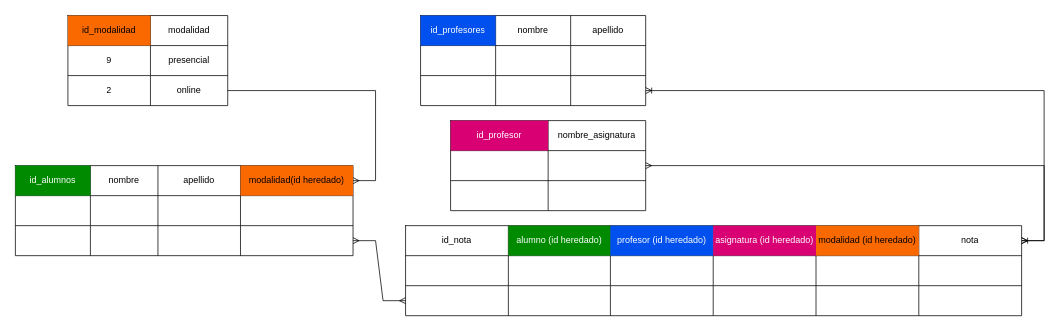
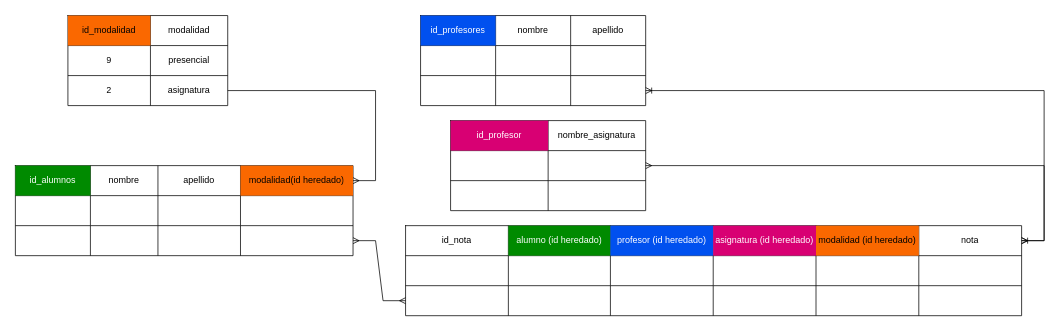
  <mxCell id="0" />
  <mxCell id="1" parent="0" />
  <mxCell id="2" value="" style="shape=table;html=1;whiteSpace=wrap;startSize=0;container=1;collapsible=0;childLayout=tableLayout;" vertex="1" parent="1"><mxGeometry x="20" y="220" width="450" height="120" as="geometry" /></mxCell>
  <mxCell id="3" value="" style="shape=partialRectangle;html=1;whiteSpace=wrap;collapsible=0;dropTarget=0;pointerEvents=0;fillColor=none;top=0;left=0;bottom=0;right=0;points=[[0,0.5],[1,0.5]];portConstraint=eastwest;" vertex="1" parent="2"><mxGeometry width="450" height="40" as="geometry" /></mxCell>
  <mxCell id="4" value="id_alumnos" style="shape=partialRectangle;html=1;whiteSpace=wrap;connectable=0;fillColor=#008a00;top=0;left=0;bottom=0;right=0;overflow=hidden;pointerEvents=1;fontColor=#ffffff;strokeColor=#005700;" vertex="1" parent="3"><mxGeometry width="100" height="40" as="geometry"><mxRectangle width="100" height="40" as="alternateBounds" /></mxGeometry></mxCell>
  <mxCell id="5" value="nombre" style="shape=partialRectangle;html=1;whiteSpace=wrap;connectable=0;fillColor=none;top=0;left=0;bottom=0;right=0;overflow=hidden;pointerEvents=1;" vertex="1" parent="3"><mxGeometry x="100" width="90" height="40" as="geometry"><mxRectangle width="90" height="40" as="alternateBounds" /></mxGeometry></mxCell>
  <mxCell id="6" value="apellido" style="shape=partialRectangle;html=1;whiteSpace=wrap;connectable=0;fillColor=none;top=0;left=0;bottom=0;right=0;overflow=hidden;pointerEvents=1;" vertex="1" parent="3"><mxGeometry x="190" width="110" height="40" as="geometry"><mxRectangle width="110" height="40" as="alternateBounds" /></mxGeometry></mxCell>
  <mxCell id="7" value="modalidad(id heredado)" style="shape=partialRectangle;html=1;whiteSpace=wrap;connectable=0;fillColor=#fa6800;top=0;left=0;bottom=0;right=0;overflow=hidden;pointerEvents=1;fontColor=#000000;strokeColor=#C73500;" vertex="1" parent="3"><mxGeometry x="300" width="150" height="40" as="geometry"><mxRectangle width="150" height="40" as="alternateBounds" /></mxGeometry></mxCell>
  <mxCell id="8" value="" style="shape=partialRectangle;html=1;whiteSpace=wrap;collapsible=0;dropTarget=0;pointerEvents=0;fillColor=none;top=0;left=0;bottom=0;right=0;points=[[0,0.5],[1,0.5]];portConstraint=eastwest;" vertex="1" parent="2"><mxGeometry y="40" width="450" height="40" as="geometry" /></mxCell>
  <mxCell id="9" value="" style="shape=partialRectangle;html=1;whiteSpace=wrap;connectable=0;fillColor=none;top=0;left=0;bottom=0;right=0;overflow=hidden;pointerEvents=1;" vertex="1" parent="8"><mxGeometry width="100" height="40" as="geometry"><mxRectangle width="100" height="40" as="alternateBounds" /></mxGeometry></mxCell>
  <mxCell id="10" value="" style="shape=partialRectangle;html=1;whiteSpace=wrap;connectable=0;fillColor=none;top=0;left=0;bottom=0;right=0;overflow=hidden;pointerEvents=1;" vertex="1" parent="8"><mxGeometry x="100" width="90" height="40" as="geometry"><mxRectangle width="90" height="40" as="alternateBounds" /></mxGeometry></mxCell>
  <mxCell id="11" value="" style="shape=partialRectangle;html=1;whiteSpace=wrap;connectable=0;fillColor=none;top=0;left=0;bottom=0;right=0;overflow=hidden;pointerEvents=1;" vertex="1" parent="8"><mxGeometry x="190" width="110" height="40" as="geometry"><mxRectangle width="110" height="40" as="alternateBounds" /></mxGeometry></mxCell>
  <mxCell id="12" style="shape=partialRectangle;html=1;whiteSpace=wrap;connectable=0;fillColor=none;top=0;left=0;bottom=0;right=0;overflow=hidden;pointerEvents=1;" vertex="1" parent="8"><mxGeometry x="300" width="150" height="40" as="geometry"><mxRectangle width="150" height="40" as="alternateBounds" /></mxGeometry></mxCell>
  <mxCell id="13" value="" style="shape=partialRectangle;html=1;whiteSpace=wrap;collapsible=0;dropTarget=0;pointerEvents=0;fillColor=none;top=0;left=0;bottom=0;right=0;points=[[0,0.5],[1,0.5]];portConstraint=eastwest;" vertex="1" parent="2"><mxGeometry y="80" width="450" height="40" as="geometry" /></mxCell>
  <mxCell id="14" value="" style="shape=partialRectangle;html=1;whiteSpace=wrap;connectable=0;fillColor=none;top=0;left=0;bottom=0;right=0;overflow=hidden;pointerEvents=1;" vertex="1" parent="13"><mxGeometry width="100" height="40" as="geometry"><mxRectangle width="100" height="40" as="alternateBounds" /></mxGeometry></mxCell>
  <mxCell id="15" value="" style="shape=partialRectangle;html=1;whiteSpace=wrap;connectable=0;fillColor=none;top=0;left=0;bottom=0;right=0;overflow=hidden;pointerEvents=1;" vertex="1" parent="13"><mxGeometry x="100" width="90" height="40" as="geometry"><mxRectangle width="90" height="40" as="alternateBounds" /></mxGeometry></mxCell>
  <mxCell id="16" value="" style="shape=partialRectangle;html=1;whiteSpace=wrap;connectable=0;fillColor=none;top=0;left=0;bottom=0;right=0;overflow=hidden;pointerEvents=1;" vertex="1" parent="13"><mxGeometry x="190" width="110" height="40" as="geometry"><mxRectangle width="110" height="40" as="alternateBounds" /></mxGeometry></mxCell>
  <mxCell id="17" style="shape=partialRectangle;html=1;whiteSpace=wrap;connectable=0;fillColor=none;top=0;left=0;bottom=0;right=0;overflow=hidden;pointerEvents=1;" vertex="1" parent="13"><mxGeometry x="300" width="150" height="40" as="geometry"><mxRectangle width="150" height="40" as="alternateBounds" /></mxGeometry></mxCell>
  <mxCell id="18" value="" style="shape=table;html=1;whiteSpace=wrap;startSize=0;container=1;collapsible=0;childLayout=tableLayout;" vertex="1" parent="1"><mxGeometry x="90" y="20" width="213" height="120" as="geometry" /></mxCell>
  <mxCell id="19" value="" style="shape=partialRectangle;html=1;whiteSpace=wrap;collapsible=0;dropTarget=0;pointerEvents=0;fillColor=none;top=0;left=0;bottom=0;right=0;points=[[0,0.5],[1,0.5]];portConstraint=eastwest;" vertex="1" parent="18"><mxGeometry width="213" height="40" as="geometry" /></mxCell>
  <mxCell id="20" value="id_modalidad" style="shape=partialRectangle;html=1;whiteSpace=wrap;connectable=0;fillColor=#fa6800;top=0;left=0;bottom=0;right=0;overflow=hidden;pointerEvents=1;fontColor=#000000;strokeColor=#C73500;" vertex="1" parent="19"><mxGeometry width="110" height="40" as="geometry"><mxRectangle width="110" height="40" as="alternateBounds" /></mxGeometry></mxCell>
  <mxCell id="21" value="modalidad" style="shape=partialRectangle;html=1;whiteSpace=wrap;connectable=0;fillColor=none;top=0;left=0;bottom=0;right=0;overflow=hidden;pointerEvents=1;" vertex="1" parent="19"><mxGeometry x="110" width="103" height="40" as="geometry"><mxRectangle width="103" height="40" as="alternateBounds" /></mxGeometry></mxCell>
  <mxCell id="22" value="" style="shape=partialRectangle;html=1;whiteSpace=wrap;collapsible=0;dropTarget=0;pointerEvents=0;fillColor=none;top=0;left=0;bottom=0;right=0;points=[[0,0.5],[1,0.5]];portConstraint=eastwest;" vertex="1" parent="18"><mxGeometry y="40" width="213" height="40" as="geometry" /></mxCell>
  <mxCell id="23" value="9" style="shape=partialRectangle;html=1;whiteSpace=wrap;connectable=0;fillColor=none;top=0;left=0;bottom=0;right=0;overflow=hidden;pointerEvents=1;" vertex="1" parent="22"><mxGeometry width="110" height="40" as="geometry"><mxRectangle width="110" height="40" as="alternateBounds" /></mxGeometry></mxCell>
  <mxCell id="24" value="presencial" style="shape=partialRectangle;html=1;whiteSpace=wrap;connectable=0;fillColor=none;top=0;left=0;bottom=0;right=0;overflow=hidden;pointerEvents=1;" vertex="1" parent="22"><mxGeometry x="110" width="103" height="40" as="geometry"><mxRectangle width="103" height="40" as="alternateBounds" /></mxGeometry></mxCell>
  <mxCell id="25" value="" style="shape=partialRectangle;html=1;whiteSpace=wrap;collapsible=0;dropTarget=0;pointerEvents=0;fillColor=none;top=0;left=0;bottom=0;right=0;points=[[0,0.5],[1,0.5]];portConstraint=eastwest;" vertex="1" parent="18"><mxGeometry y="80" width="213" height="40" as="geometry" /></mxCell>
  <mxCell id="26" value="2" style="shape=partialRectangle;html=1;whiteSpace=wrap;connectable=0;fillColor=none;top=0;left=0;bottom=0;right=0;overflow=hidden;pointerEvents=1;" vertex="1" parent="25"><mxGeometry width="110" height="40" as="geometry"><mxRectangle width="110" height="40" as="alternateBounds" /></mxGeometry></mxCell>
- <mxCell id="27" value="online" style="shape=partialRectangle;html=1;whiteSpace=wrap;connectable=0;fillColor=none;top=0;left=0;bottom=0;right=0;overflow=hidden;pointerEvents=1;" vertex="1" parent="25"><mxGeometry x="110" width="103" height="40" as="geometry"><mxRectangle width="103" height="40" as="alternateBounds" /></mxGeometry></mxCell>
+ <mxCell id="27" value="asignatura" style="shape=partialRectangle;html=1;whiteSpace=wrap;connectable=0;fillColor=none;top=0;left=0;bottom=0;right=0;overflow=hidden;pointerEvents=1;" vertex="1" parent="25"><mxGeometry x="110" width="103" height="40" as="geometry"><mxRectangle width="103" height="40" as="alternateBounds" /></mxGeometry></mxCell>
  <mxCell id="28" value="" style="shape=table;html=1;whiteSpace=wrap;startSize=0;container=1;collapsible=0;childLayout=tableLayout;" vertex="1" parent="1"><mxGeometry x="560" y="20" width="300" height="120" as="geometry" /></mxCell>
  <mxCell id="29" value="" style="shape=partialRectangle;html=1;whiteSpace=wrap;collapsible=0;dropTarget=0;pointerEvents=0;fillColor=none;top=0;left=0;bottom=0;right=0;points=[[0,0.5],[1,0.5]];portConstraint=eastwest;" vertex="1" parent="28"><mxGeometry width="300" height="40" as="geometry" /></mxCell>
  <mxCell id="30" value="id_profesores" style="shape=partialRectangle;html=1;whiteSpace=wrap;connectable=0;fillColor=#0050ef;top=0;left=0;bottom=0;right=0;overflow=hidden;pointerEvents=1;fontColor=#ffffff;strokeColor=#001DBC;" vertex="1" parent="29"><mxGeometry width="100" height="40" as="geometry"><mxRectangle width="100" height="40" as="alternateBounds" /></mxGeometry></mxCell>
  <mxCell id="31" value="nombre" style="shape=partialRectangle;html=1;whiteSpace=wrap;connectable=0;fillColor=none;top=0;left=0;bottom=0;right=0;overflow=hidden;pointerEvents=1;" vertex="1" parent="29"><mxGeometry x="100" width="100" height="40" as="geometry"><mxRectangle width="100" height="40" as="alternateBounds" /></mxGeometry></mxCell>
  <mxCell id="32" value="apellido" style="shape=partialRectangle;html=1;whiteSpace=wrap;connectable=0;fillColor=none;top=0;left=0;bottom=0;right=0;overflow=hidden;pointerEvents=1;" vertex="1" parent="29"><mxGeometry x="200" width="100" height="40" as="geometry"><mxRectangle width="100" height="40" as="alternateBounds" /></mxGeometry></mxCell>
  <mxCell id="33" value="" style="shape=partialRectangle;html=1;whiteSpace=wrap;collapsible=0;dropTarget=0;pointerEvents=0;fillColor=none;top=0;left=0;bottom=0;right=0;points=[[0,0.5],[1,0.5]];portConstraint=eastwest;" vertex="1" parent="28"><mxGeometry y="40" width="300" height="40" as="geometry" /></mxCell>
  <mxCell id="34" value="" style="shape=partialRectangle;html=1;whiteSpace=wrap;connectable=0;fillColor=none;top=0;left=0;bottom=0;right=0;overflow=hidden;pointerEvents=1;" vertex="1" parent="33"><mxGeometry width="100" height="40" as="geometry"><mxRectangle width="100" height="40" as="alternateBounds" /></mxGeometry></mxCell>
  <mxCell id="35" value="" style="shape=partialRectangle;html=1;whiteSpace=wrap;connectable=0;fillColor=none;top=0;left=0;bottom=0;right=0;overflow=hidden;pointerEvents=1;" vertex="1" parent="33"><mxGeometry x="100" width="100" height="40" as="geometry"><mxRectangle width="100" height="40" as="alternateBounds" /></mxGeometry></mxCell>
  <mxCell id="36" value="" style="shape=partialRectangle;html=1;whiteSpace=wrap;connectable=0;fillColor=none;top=0;left=0;bottom=0;right=0;overflow=hidden;pointerEvents=1;" vertex="1" parent="33"><mxGeometry x="200" width="100" height="40" as="geometry"><mxRectangle width="100" height="40" as="alternateBounds" /></mxGeometry></mxCell>
  <mxCell id="37" value="" style="shape=partialRectangle;html=1;whiteSpace=wrap;collapsible=0;dropTarget=0;pointerEvents=0;fillColor=none;top=0;left=0;bottom=0;right=0;points=[[0,0.5],[1,0.5]];portConstraint=eastwest;" vertex="1" parent="28"><mxGeometry y="80" width="300" height="40" as="geometry" /></mxCell>
  <mxCell id="38" value="" style="shape=partialRectangle;html=1;whiteSpace=wrap;connectable=0;fillColor=none;top=0;left=0;bottom=0;right=0;overflow=hidden;pointerEvents=1;" vertex="1" parent="37"><mxGeometry width="100" height="40" as="geometry"><mxRectangle width="100" height="40" as="alternateBounds" /></mxGeometry></mxCell>
  <mxCell id="39" value="" style="shape=partialRectangle;html=1;whiteSpace=wrap;connectable=0;fillColor=none;top=0;left=0;bottom=0;right=0;overflow=hidden;pointerEvents=1;" vertex="1" parent="37"><mxGeometry x="100" width="100" height="40" as="geometry"><mxRectangle width="100" height="40" as="alternateBounds" /></mxGeometry></mxCell>
  <mxCell id="40" value="" style="shape=partialRectangle;html=1;whiteSpace=wrap;connectable=0;fillColor=none;top=0;left=0;bottom=0;right=0;overflow=hidden;pointerEvents=1;" vertex="1" parent="37"><mxGeometry x="200" width="100" height="40" as="geometry"><mxRectangle width="100" height="40" as="alternateBounds" /></mxGeometry></mxCell>
  <mxCell id="41" value="" style="shape=table;html=1;whiteSpace=wrap;startSize=0;container=1;collapsible=0;childLayout=tableLayout;" vertex="1" parent="1"><mxGeometry x="600" y="160" width="260" height="120" as="geometry" /></mxCell>
  <mxCell id="42" value="" style="shape=partialRectangle;html=1;whiteSpace=wrap;collapsible=0;dropTarget=0;pointerEvents=0;fillColor=none;top=0;left=0;bottom=0;right=0;points=[[0,0.5],[1,0.5]];portConstraint=eastwest;" vertex="1" parent="41"><mxGeometry width="260" height="40" as="geometry" /></mxCell>
  <mxCell id="43" value="id_profesor" style="shape=partialRectangle;html=1;whiteSpace=wrap;connectable=0;fillColor=#d80073;top=0;left=0;bottom=0;right=0;overflow=hidden;pointerEvents=1;fontColor=#ffffff;strokeColor=#A50040;" vertex="1" parent="42"><mxGeometry width="130" height="40" as="geometry"><mxRectangle width="130" height="40" as="alternateBounds" /></mxGeometry></mxCell>
  <mxCell id="44" value="nombre_asignatura" style="shape=partialRectangle;html=1;whiteSpace=wrap;connectable=0;fillColor=none;top=0;left=0;bottom=0;right=0;overflow=hidden;pointerEvents=1;" vertex="1" parent="42"><mxGeometry x="130" width="130" height="40" as="geometry"><mxRectangle width="130" height="40" as="alternateBounds" /></mxGeometry></mxCell>
  <mxCell id="45" value="" style="shape=partialRectangle;html=1;whiteSpace=wrap;collapsible=0;dropTarget=0;pointerEvents=0;fillColor=none;top=0;left=0;bottom=0;right=0;points=[[0,0.5],[1,0.5]];portConstraint=eastwest;" vertex="1" parent="41"><mxGeometry y="40" width="260" height="40" as="geometry" /></mxCell>
  <mxCell id="46" value="" style="shape=partialRectangle;html=1;whiteSpace=wrap;connectable=0;fillColor=none;top=0;left=0;bottom=0;right=0;overflow=hidden;pointerEvents=1;" vertex="1" parent="45"><mxGeometry width="130" height="40" as="geometry"><mxRectangle width="130" height="40" as="alternateBounds" /></mxGeometry></mxCell>
  <mxCell id="47" value="" style="shape=partialRectangle;html=1;whiteSpace=wrap;connectable=0;fillColor=none;top=0;left=0;bottom=0;right=0;overflow=hidden;pointerEvents=1;" vertex="1" parent="45"><mxGeometry x="130" width="130" height="40" as="geometry"><mxRectangle width="130" height="40" as="alternateBounds" /></mxGeometry></mxCell>
  <mxCell id="48" value="" style="shape=partialRectangle;html=1;whiteSpace=wrap;collapsible=0;dropTarget=0;pointerEvents=0;fillColor=none;top=0;left=0;bottom=0;right=0;points=[[0,0.5],[1,0.5]];portConstraint=eastwest;" vertex="1" parent="41"><mxGeometry y="80" width="260" height="40" as="geometry" /></mxCell>
  <mxCell id="49" value="" style="shape=partialRectangle;html=1;whiteSpace=wrap;connectable=0;fillColor=none;top=0;left=0;bottom=0;right=0;overflow=hidden;pointerEvents=1;" vertex="1" parent="48"><mxGeometry width="130" height="40" as="geometry"><mxRectangle width="130" height="40" as="alternateBounds" /></mxGeometry></mxCell>
  <mxCell id="50" value="" style="shape=partialRectangle;html=1;whiteSpace=wrap;connectable=0;fillColor=none;top=0;left=0;bottom=0;right=0;overflow=hidden;pointerEvents=1;" vertex="1" parent="48"><mxGeometry x="130" width="130" height="40" as="geometry"><mxRectangle width="130" height="40" as="alternateBounds" /></mxGeometry></mxCell>
  <mxCell id="51" value="" style="shape=table;html=1;whiteSpace=wrap;startSize=0;container=1;collapsible=0;childLayout=tableLayout;" vertex="1" parent="1"><mxGeometry x="540" y="300" width="821" height="120" as="geometry" /></mxCell>
  <mxCell id="52" value="" style="shape=partialRectangle;html=1;whiteSpace=wrap;collapsible=0;dropTarget=0;pointerEvents=0;fillColor=none;top=0;left=0;bottom=0;right=0;points=[[0,0.5],[1,0.5]];portConstraint=eastwest;" vertex="1" parent="51"><mxGeometry width="821" height="40" as="geometry" /></mxCell>
  <mxCell id="53" value="id_nota" style="shape=partialRectangle;html=1;whiteSpace=wrap;connectable=0;fillColor=none;top=0;left=0;bottom=0;right=0;overflow=hidden;pointerEvents=1;" vertex="1" parent="52"><mxGeometry width="137" height="40" as="geometry"><mxRectangle width="137" height="40" as="alternateBounds" /></mxGeometry></mxCell>
  <mxCell id="54" value="alumno (id heredado)" style="shape=partialRectangle;html=1;whiteSpace=wrap;connectable=0;fillColor=#008a00;top=0;left=0;bottom=0;right=0;overflow=hidden;pointerEvents=1;strokeColor=#005700;fontColor=#ffffff;" vertex="1" parent="52"><mxGeometry x="137" width="136" height="40" as="geometry"><mxRectangle width="136" height="40" as="alternateBounds" /></mxGeometry></mxCell>
  <mxCell id="55" value="profesor (id heredado)" style="shape=partialRectangle;html=1;whiteSpace=wrap;connectable=0;fillColor=#0050ef;top=0;left=0;bottom=0;right=0;overflow=hidden;pointerEvents=1;fontColor=#ffffff;strokeColor=#001DBC;" vertex="1" parent="52"><mxGeometry x="273" width="137" height="40" as="geometry"><mxRectangle width="137" height="40" as="alternateBounds" /></mxGeometry></mxCell>
  <mxCell id="56" value="asignatura (id heredado)" style="shape=partialRectangle;html=1;whiteSpace=wrap;connectable=0;fillColor=#d80073;top=0;left=0;bottom=0;right=0;overflow=hidden;pointerEvents=1;fontColor=#ffffff;strokeColor=#A50040;" vertex="1" parent="52"><mxGeometry x="410" width="137" height="40" as="geometry"><mxRectangle width="137" height="40" as="alternateBounds" /></mxGeometry></mxCell>
  <mxCell id="57" value="modalidad (id heredado)" style="shape=partialRectangle;html=1;whiteSpace=wrap;connectable=0;fillColor=#fa6800;top=0;left=0;bottom=0;right=0;overflow=hidden;pointerEvents=1;fontColor=#000000;strokeColor=#C73500;" vertex="1" parent="52"><mxGeometry x="547" width="137" height="40" as="geometry"><mxRectangle width="137" height="40" as="alternateBounds" /></mxGeometry></mxCell>
  <mxCell id="58" value="nota" style="shape=partialRectangle;html=1;whiteSpace=wrap;connectable=0;fillColor=none;top=0;left=0;bottom=0;right=0;overflow=hidden;pointerEvents=1;" vertex="1" parent="52"><mxGeometry x="684" width="137" height="40" as="geometry"><mxRectangle width="137" height="40" as="alternateBounds" /></mxGeometry></mxCell>
  <mxCell id="59" value="" style="shape=partialRectangle;html=1;whiteSpace=wrap;collapsible=0;dropTarget=0;pointerEvents=0;fillColor=none;top=0;left=0;bottom=0;right=0;points=[[0,0.5],[1,0.5]];portConstraint=eastwest;" vertex="1" parent="51"><mxGeometry y="40" width="821" height="40" as="geometry" /></mxCell>
  <mxCell id="60" value="" style="shape=partialRectangle;html=1;whiteSpace=wrap;connectable=0;fillColor=none;top=0;left=0;bottom=0;right=0;overflow=hidden;pointerEvents=1;" vertex="1" parent="59"><mxGeometry width="137" height="40" as="geometry"><mxRectangle width="137" height="40" as="alternateBounds" /></mxGeometry></mxCell>
  <mxCell id="61" value="" style="shape=partialRectangle;html=1;whiteSpace=wrap;connectable=0;fillColor=none;top=0;left=0;bottom=0;right=0;overflow=hidden;pointerEvents=1;" vertex="1" parent="59"><mxGeometry x="137" width="136" height="40" as="geometry"><mxRectangle width="136" height="40" as="alternateBounds" /></mxGeometry></mxCell>
  <mxCell id="62" value="" style="shape=partialRectangle;html=1;whiteSpace=wrap;connectable=0;fillColor=none;top=0;left=0;bottom=0;right=0;overflow=hidden;pointerEvents=1;" vertex="1" parent="59"><mxGeometry x="273" width="137" height="40" as="geometry"><mxRectangle width="137" height="40" as="alternateBounds" /></mxGeometry></mxCell>
  <mxCell id="63" style="shape=partialRectangle;html=1;whiteSpace=wrap;connectable=0;fillColor=none;top=0;left=0;bottom=0;right=0;overflow=hidden;pointerEvents=1;" vertex="1" parent="59"><mxGeometry x="410" width="137" height="40" as="geometry"><mxRectangle width="137" height="40" as="alternateBounds" /></mxGeometry></mxCell>
  <mxCell id="64" style="shape=partialRectangle;html=1;whiteSpace=wrap;connectable=0;fillColor=none;top=0;left=0;bottom=0;right=0;overflow=hidden;pointerEvents=1;" vertex="1" parent="59"><mxGeometry x="547" width="137" height="40" as="geometry"><mxRectangle width="137" height="40" as="alternateBounds" /></mxGeometry></mxCell>
  <mxCell id="65" style="shape=partialRectangle;html=1;whiteSpace=wrap;connectable=0;fillColor=none;top=0;left=0;bottom=0;right=0;overflow=hidden;pointerEvents=1;" vertex="1" parent="59"><mxGeometry x="684" width="137" height="40" as="geometry"><mxRectangle width="137" height="40" as="alternateBounds" /></mxGeometry></mxCell>
  <mxCell id="66" value="" style="shape=partialRectangle;html=1;whiteSpace=wrap;collapsible=0;dropTarget=0;pointerEvents=0;fillColor=none;top=0;left=0;bottom=0;right=0;points=[[0,0.5],[1,0.5]];portConstraint=eastwest;" vertex="1" parent="51"><mxGeometry y="80" width="821" height="40" as="geometry" /></mxCell>
  <mxCell id="67" value="" style="shape=partialRectangle;html=1;whiteSpace=wrap;connectable=0;fillColor=none;top=0;left=0;bottom=0;right=0;overflow=hidden;pointerEvents=1;" vertex="1" parent="66"><mxGeometry width="137" height="40" as="geometry"><mxRectangle width="137" height="40" as="alternateBounds" /></mxGeometry></mxCell>
  <mxCell id="68" value="" style="shape=partialRectangle;html=1;whiteSpace=wrap;connectable=0;fillColor=none;top=0;left=0;bottom=0;right=0;overflow=hidden;pointerEvents=1;" vertex="1" parent="66"><mxGeometry x="137" width="136" height="40" as="geometry"><mxRectangle width="136" height="40" as="alternateBounds" /></mxGeometry></mxCell>
  <mxCell id="69" value="" style="shape=partialRectangle;html=1;whiteSpace=wrap;connectable=0;fillColor=none;top=0;left=0;bottom=0;right=0;overflow=hidden;pointerEvents=1;" vertex="1" parent="66"><mxGeometry x="273" width="137" height="40" as="geometry"><mxRectangle width="137" height="40" as="alternateBounds" /></mxGeometry></mxCell>
  <mxCell id="70" style="shape=partialRectangle;html=1;whiteSpace=wrap;connectable=0;fillColor=none;top=0;left=0;bottom=0;right=0;overflow=hidden;pointerEvents=1;" vertex="1" parent="66"><mxGeometry x="410" width="137" height="40" as="geometry"><mxRectangle width="137" height="40" as="alternateBounds" /></mxGeometry></mxCell>
  <mxCell id="71" style="shape=partialRectangle;html=1;whiteSpace=wrap;connectable=0;fillColor=none;top=0;left=0;bottom=0;right=0;overflow=hidden;pointerEvents=1;" vertex="1" parent="66"><mxGeometry x="547" width="137" height="40" as="geometry"><mxRectangle width="137" height="40" as="alternateBounds" /></mxGeometry></mxCell>
  <mxCell id="72" style="shape=partialRectangle;html=1;whiteSpace=wrap;connectable=0;fillColor=none;top=0;left=0;bottom=0;right=0;overflow=hidden;pointerEvents=1;" vertex="1" parent="66"><mxGeometry x="684" width="137" height="40" as="geometry"><mxRectangle width="137" height="40" as="alternateBounds" /></mxGeometry></mxCell>
  <mxCell id="73" value="" style="edgeStyle=entityRelationEdgeStyle;fontSize=12;html=1;endArrow=ERmany;rounded=0;" edge="1" parent="1" source="25" target="3"><mxGeometry width="100" height="100" relative="1" as="geometry"><mxPoint x="210" y="170" as="sourcePoint" /><mxPoint x="280" y="40" as="targetPoint" /></mxGeometry></mxCell>
  <mxCell id="74" value="" style="edgeStyle=entityRelationEdgeStyle;fontSize=12;html=1;endArrow=ERoneToMany;startArrow=ERoneToMany;rounded=0;" edge="1" parent="1" source="52" target="37"><mxGeometry width="100" height="100" relative="1" as="geometry"><mxPoint x="500" y="380" as="sourcePoint" /><mxPoint x="560" y="100" as="targetPoint" /></mxGeometry></mxCell>
  <mxCell id="75" value="" style="edgeStyle=entityRelationEdgeStyle;fontSize=12;html=1;endArrow=ERmany;startArrow=ERmany;rounded=0;" edge="1" parent="1" source="52" target="45"><mxGeometry width="100" height="100" relative="1" as="geometry"><mxPoint x="920" y="230" as="sourcePoint" /><mxPoint x="1020" y="130" as="targetPoint" /></mxGeometry></mxCell>
  <mxCell id="76" value="" style="edgeStyle=entityRelationEdgeStyle;fontSize=12;html=1;endArrow=ERmany;startArrow=ERmany;rounded=0;" edge="1" parent="1" source="66" target="13"><mxGeometry width="100" height="100" relative="1" as="geometry"><mxPoint x="350" y="420" as="sourcePoint" /><mxPoint x="450" y="320" as="targetPoint" /></mxGeometry></mxCell>
